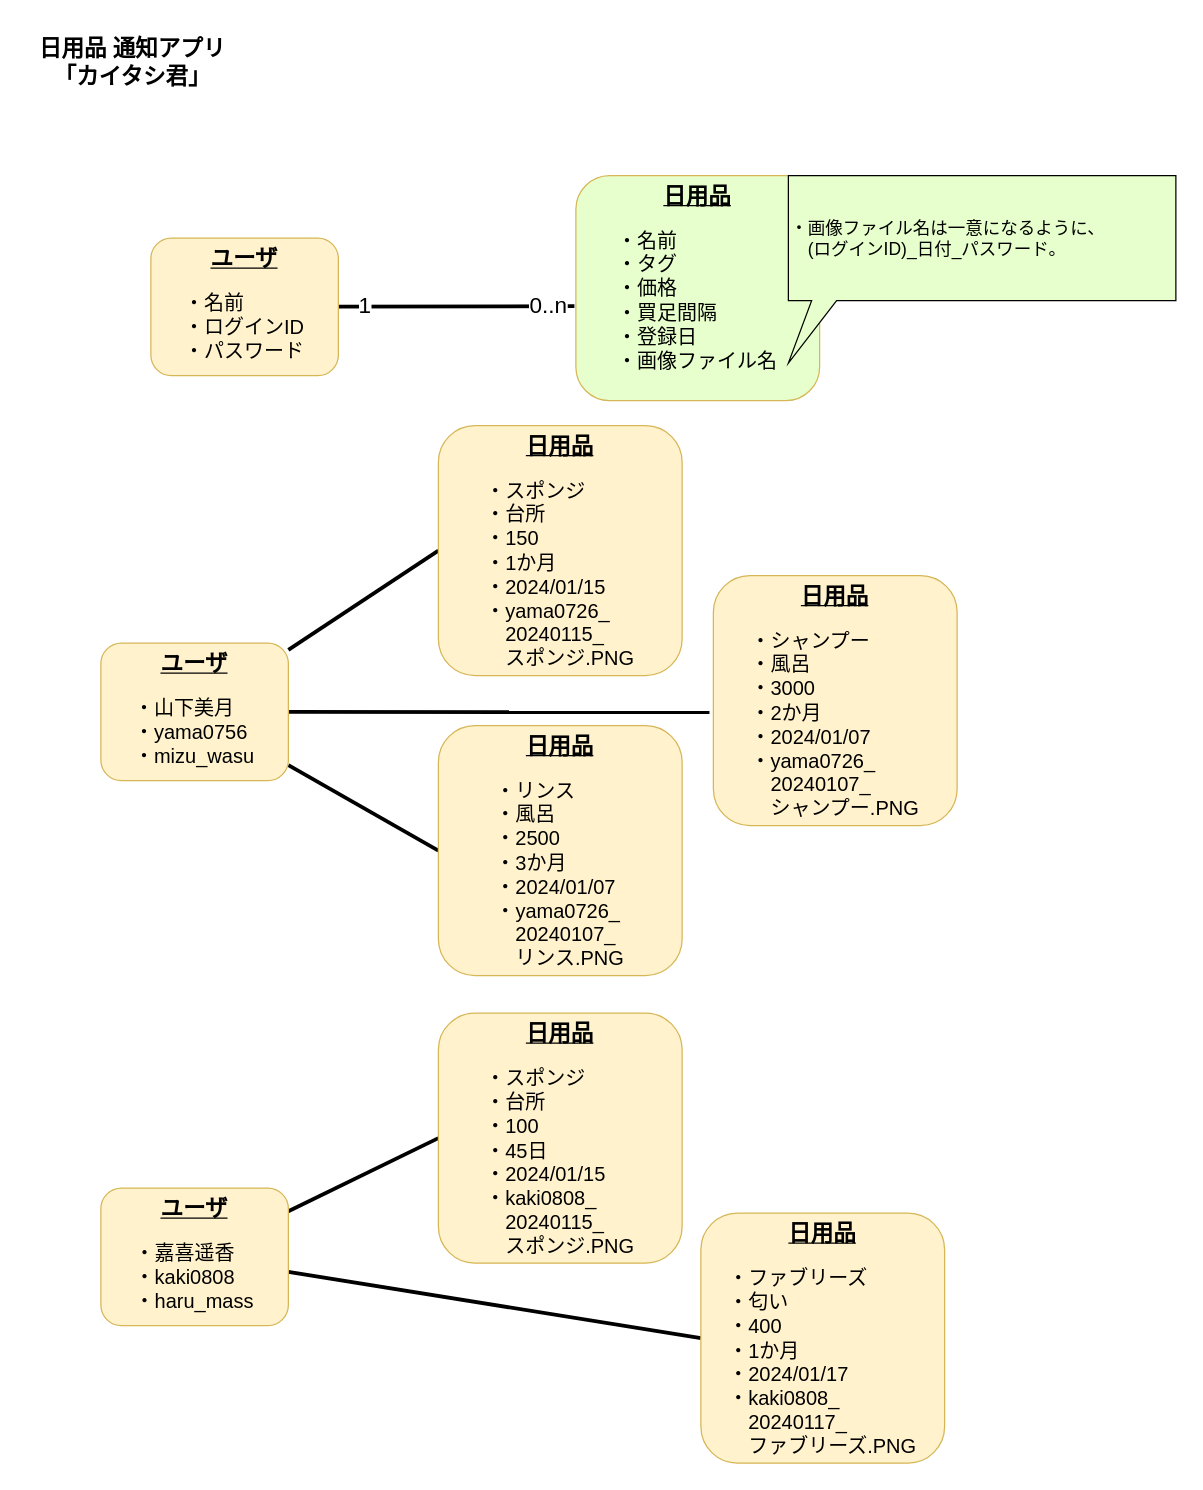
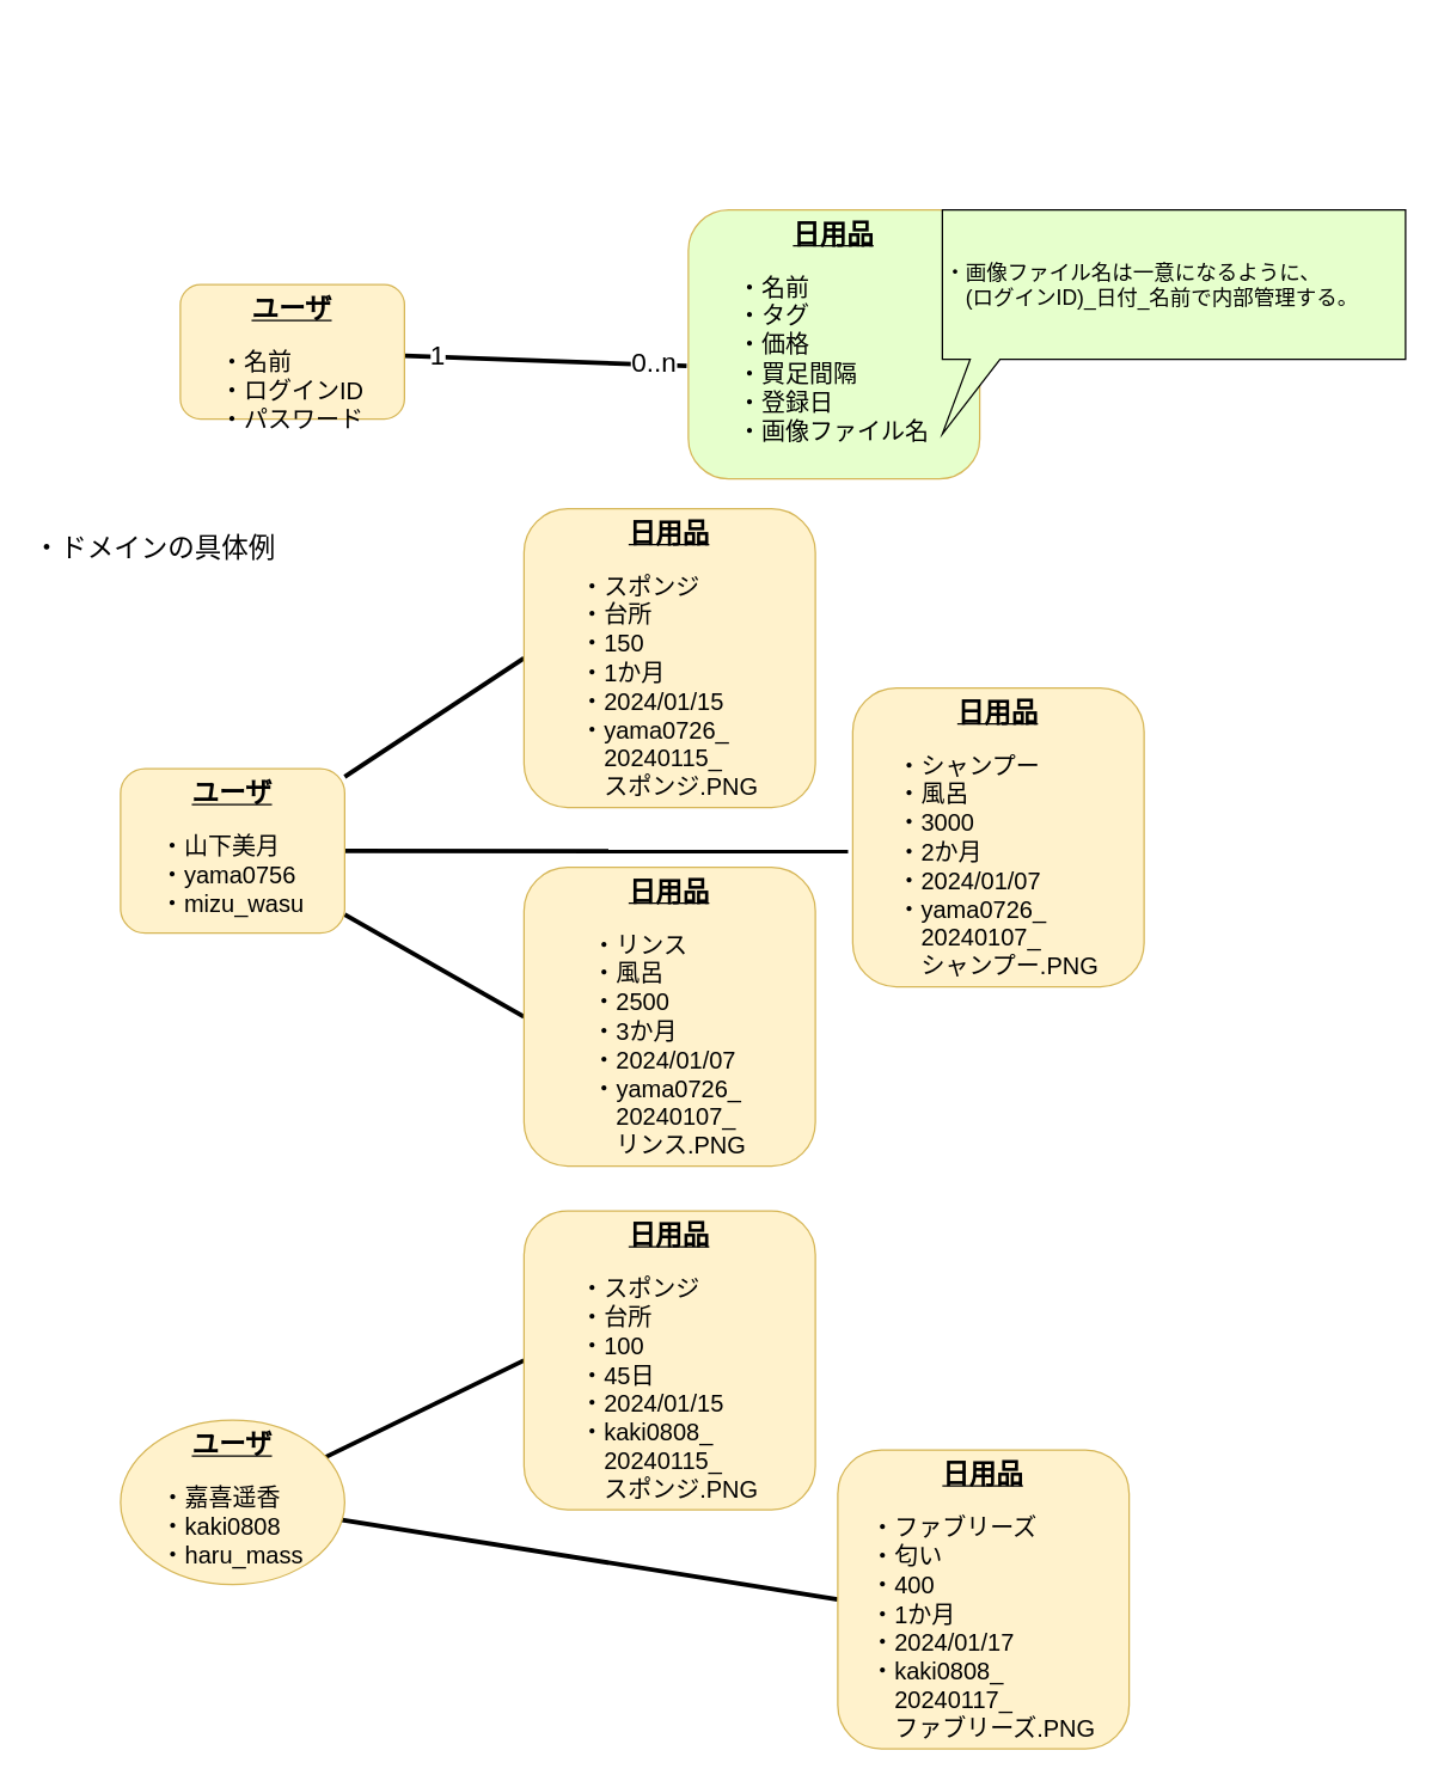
  <mxCell id="0" />
  <mxCell id="1" parent="0" />
- <mxCell id="2" value="&lt;b&gt;&lt;font style=&quot;font-size: 18px;&quot;&gt;日用品 通知アプリ&lt;br&gt;「カイタシ君」&lt;/font&gt;&lt;/b&gt;" style="text;html=1;align=center;verticalAlign=middle;resizable=0;points=[];autosize=1;strokeColor=none;fillColor=none;" vertex="1" parent="1"><mxGeometry x="20" y="20" width="170" height="60" as="geometry" /></mxCell>
  <mxCell id="3" value="&lt;span style=&quot;font-size: 18px;&quot;&gt;&lt;b&gt;&lt;u&gt;日用品&lt;/u&gt;&lt;/b&gt;&lt;/span&gt;&lt;br&gt;&lt;br&gt;&lt;div style=&quot;text-align: left;&quot;&gt;&lt;span style=&quot;font-size: 16px; background-color: initial;&quot;&gt;・名前&lt;/span&gt;&lt;/div&gt;&lt;div style=&quot;text-align: left;&quot;&gt;&lt;span style=&quot;font-size: 16px; background-color: initial;&quot;&gt;・タグ&lt;/span&gt;&lt;/div&gt;&lt;div style=&quot;text-align: left;&quot;&gt;&lt;span style=&quot;background-color: initial; font-size: 16px;&quot;&gt;・価格&lt;/span&gt;&lt;/div&gt;&lt;div style=&quot;text-align: left;&quot;&gt;&lt;span style=&quot;font-size: 16px; background-color: initial;&quot;&gt;・買足間隔&lt;/span&gt;&lt;/div&gt;&lt;div style=&quot;text-align: left;&quot;&gt;&lt;span style=&quot;font-size: 16px;&quot;&gt;・登録日&lt;/span&gt;&lt;/div&gt;&lt;div style=&quot;text-align: left;&quot;&gt;&lt;span style=&quot;font-size: 16px; background-color: initial;&quot;&gt;・画像ファイル名&lt;/span&gt;&lt;/div&gt;" style="rounded=1;whiteSpace=wrap;html=1;fillColor=#e6ffcc;strokeColor=#d6b656;verticalAlign=top;align=center;" vertex="1" parent="1"><mxGeometry x="460" y="140" width="195" height="180" as="geometry" /></mxCell>
  <mxCell id="4" style="edgeStyle=none;html=1;entryX=-0.006;entryY=0.58;entryDx=0;entryDy=0;entryPerimeter=0;fontSize=18;endArrow=none;endFill=0;strokeWidth=3;" edge="1" parent="1" source="7" target="3"><mxGeometry relative="1" as="geometry" /></mxCell>
  <mxCell id="5" value="1" style="edgeLabel;html=1;align=center;verticalAlign=middle;resizable=0;points=[];fontSize=18;" vertex="1" connectable="0" parent="4"><mxGeometry x="-0.776" y="1" relative="1" as="geometry"><mxPoint as="offset" /></mxGeometry></mxCell>
  <mxCell id="6" value="0..n" style="edgeLabel;html=1;align=center;verticalAlign=middle;resizable=0;points=[];fontSize=18;" vertex="1" connectable="0" parent="4"><mxGeometry x="0.794" y="-1" relative="1" as="geometry"><mxPoint x="-2" y="-2" as="offset" /></mxGeometry></mxCell>
- <mxCell id="7" value="&lt;span style=&quot;font-size: 18px;&quot;&gt;&lt;b&gt;&lt;u&gt;ユーザ&lt;/u&gt;&lt;/b&gt;&lt;/span&gt;&lt;br&gt;&lt;br&gt;&lt;div style=&quot;text-align: left;&quot;&gt;&lt;span style=&quot;font-size: 16px; background-color: initial;&quot;&gt;・名前&lt;/span&gt;&lt;/div&gt;&lt;div style=&quot;text-align: left;&quot;&gt;&lt;span style=&quot;font-size: 16px; background-color: initial;&quot;&gt;・ログインID&lt;/span&gt;&lt;/div&gt;&lt;div style=&quot;text-align: left;&quot;&gt;&lt;span style=&quot;background-color: initial; font-size: 16px;&quot;&gt;・パスワード&lt;/span&gt;&lt;/div&gt;" style="rounded=1;whiteSpace=wrap;html=1;fillColor=#fff2cc;strokeColor=#d6b656;verticalAlign=top;align=center;" vertex="1" parent="1"><mxGeometry x="120" y="190" width="150" height="110" as="geometry" /></mxCell>
+ <mxCell id="7" value="&lt;span style=&quot;font-size: 18px;&quot;&gt;&lt;b&gt;&lt;u&gt;ユーザ&lt;/u&gt;&lt;/b&gt;&lt;/span&gt;&lt;br&gt;&lt;br&gt;&lt;div style=&quot;text-align: left;&quot;&gt;&lt;span style=&quot;font-size: 16px; background-color: initial;&quot;&gt;・名前&lt;/span&gt;&lt;/div&gt;&lt;div style=&quot;text-align: left;&quot;&gt;&lt;span style=&quot;font-size: 16px; background-color: initial;&quot;&gt;・ログインID&lt;/span&gt;&lt;/div&gt;&lt;div style=&quot;text-align: left;&quot;&gt;&lt;span style=&quot;background-color: initial; font-size: 16px;&quot;&gt;・パスワード&lt;/span&gt;&lt;/div&gt;" style="rounded=1;whiteSpace=wrap;html=1;fillColor=#fff2cc;strokeColor=#d6b656;verticalAlign=top;align=center;" vertex="1" parent="1"><mxGeometry x="120" y="190" width="150" height="90" as="geometry" /></mxCell>
+ <mxCell id="8" value="&lt;font style=&quot;font-size: 18px;&quot;&gt;・ドメインの具体例&lt;/font&gt;" style="text;html=1;strokeColor=none;fillColor=none;align=left;verticalAlign=middle;whiteSpace=wrap;rounded=0;fontSize=24;" vertex="1" parent="1"><mxGeometry x="20" y="350" width="295" height="30" as="geometry" /></mxCell>
  <mxCell id="9" style="edgeStyle=none;html=1;entryX=0;entryY=0.5;entryDx=0;entryDy=0;strokeWidth=3;fontSize=18;endArrow=none;endFill=0;" edge="1" parent="1" source="12" target="16"><mxGeometry relative="1" as="geometry" /></mxCell>
  <mxCell id="10" style="edgeStyle=none;html=1;entryX=-0.016;entryY=0.546;entryDx=0;entryDy=0;entryPerimeter=0;strokeWidth=3;fontSize=18;endArrow=none;endFill=0;" edge="1" parent="1" source="12" target="17"><mxGeometry relative="1" as="geometry" /></mxCell>
  <mxCell id="11" style="edgeStyle=none;html=1;entryX=0;entryY=0.5;entryDx=0;entryDy=0;strokeWidth=3;fontSize=18;endArrow=none;endFill=0;" edge="1" parent="1" source="12" target="18"><mxGeometry relative="1" as="geometry" /></mxCell>
  <mxCell id="12" value="&lt;span style=&quot;font-size: 18px;&quot;&gt;&lt;b&gt;&lt;u&gt;ユーザ&lt;/u&gt;&lt;/b&gt;&lt;/span&gt;&lt;br&gt;&lt;br&gt;&lt;div style=&quot;text-align: left;&quot;&gt;&lt;span style=&quot;font-size: 16px; background-color: initial;&quot;&gt;・山下美月&lt;/span&gt;&lt;/div&gt;&lt;div style=&quot;text-align: left;&quot;&gt;&lt;span style=&quot;font-size: 16px; background-color: initial;&quot;&gt;・yama0756&lt;/span&gt;&lt;/div&gt;&lt;div style=&quot;text-align: left;&quot;&gt;&lt;span style=&quot;background-color: initial; font-size: 16px;&quot;&gt;・mizu_wasu&lt;/span&gt;&lt;/div&gt;" style="rounded=1;whiteSpace=wrap;html=1;fillColor=#fff2cc;strokeColor=#d6b656;verticalAlign=top;align=center;" vertex="1" parent="1"><mxGeometry x="80" y="514" width="150" height="110" as="geometry" /></mxCell>
  <mxCell id="13" style="edgeStyle=none;html=1;entryX=0;entryY=0.5;entryDx=0;entryDy=0;strokeWidth=3;fontSize=18;endArrow=none;endFill=0;" edge="1" parent="1" source="15" target="20"><mxGeometry relative="1" as="geometry" /></mxCell>
  <mxCell id="14" style="edgeStyle=none;html=1;entryX=0;entryY=0.5;entryDx=0;entryDy=0;strokeWidth=3;fontSize=18;endArrow=none;endFill=0;" edge="1" parent="1" source="15" target="21"><mxGeometry relative="1" as="geometry" /></mxCell>
- <mxCell id="15" value="&lt;span style=&quot;font-size: 18px;&quot;&gt;&lt;b&gt;&lt;u&gt;ユーザ&lt;/u&gt;&lt;/b&gt;&lt;/span&gt;&lt;br&gt;&lt;br&gt;&lt;div style=&quot;text-align: left;&quot;&gt;&lt;span style=&quot;font-size: 16px; background-color: initial;&quot;&gt;・嘉喜遥香&lt;/span&gt;&lt;/div&gt;&lt;div style=&quot;text-align: left;&quot;&gt;&lt;span style=&quot;font-size: 16px; background-color: initial;&quot;&gt;・kaki0808&lt;/span&gt;&lt;/div&gt;&lt;div style=&quot;text-align: left;&quot;&gt;&lt;span style=&quot;background-color: initial; font-size: 16px;&quot;&gt;・haru_mass&lt;/span&gt;&lt;/div&gt;" style="rounded=1;whiteSpace=wrap;html=1;fillColor=#fff2cc;strokeColor=#d6b656;verticalAlign=top;align=center;" vertex="1" parent="1"><mxGeometry x="80" y="950" width="150" height="110" as="geometry" /></mxCell>
+ <mxCell id="15" value="&lt;span style=&quot;font-size: 18px;&quot;&gt;&lt;b&gt;&lt;u&gt;ユーザ&lt;/u&gt;&lt;/b&gt;&lt;/span&gt;&lt;br&gt;&lt;br&gt;&lt;div style=&quot;text-align: left;&quot;&gt;&lt;span style=&quot;font-size: 16px; background-color: initial;&quot;&gt;・嘉喜遥香&lt;/span&gt;&lt;/div&gt;&lt;div style=&quot;text-align: left;&quot;&gt;&lt;span style=&quot;font-size: 16px; background-color: initial;&quot;&gt;・kaki0808&lt;/span&gt;&lt;/div&gt;&lt;div style=&quot;text-align: left;&quot;&gt;&lt;span style=&quot;background-color: initial; font-size: 16px;&quot;&gt;・haru_mass&lt;/span&gt;&lt;/div&gt;" style="ellipse;whiteSpace=wrap;html=1;fillColor=#fff2cc;strokeColor=#d6b656;verticalAlign=top;align=center;" vertex="1" parent="1"><mxGeometry x="80" y="950" width="150" height="110" as="geometry" /></mxCell>
  <mxCell id="16" value="&lt;span style=&quot;font-size: 18px;&quot;&gt;&lt;b&gt;&lt;u&gt;日用品&lt;/u&gt;&lt;/b&gt;&lt;/span&gt;&lt;br&gt;&lt;br&gt;&lt;div style=&quot;text-align: left;&quot;&gt;&lt;span style=&quot;font-size: 16px; background-color: initial;&quot;&gt;・スポンジ&lt;/span&gt;&lt;/div&gt;&lt;div style=&quot;text-align: left;&quot;&gt;&lt;span style=&quot;font-size: 16px; background-color: initial;&quot;&gt;・台所&lt;/span&gt;&lt;/div&gt;&lt;div style=&quot;text-align: left;&quot;&gt;&lt;span style=&quot;background-color: initial; font-size: 16px;&quot;&gt;・150&lt;/span&gt;&lt;/div&gt;&lt;div style=&quot;text-align: left;&quot;&gt;&lt;span style=&quot;font-size: 16px; background-color: initial;&quot;&gt;・1か月&lt;/span&gt;&lt;/div&gt;&lt;div style=&quot;text-align: left;&quot;&gt;&lt;span style=&quot;font-size: 16px; background-color: initial;&quot;&gt;・2024/01/15&lt;/span&gt;&lt;/div&gt;&lt;div style=&quot;text-align: left;&quot;&gt;&lt;span style=&quot;font-size: 16px; background-color: initial;&quot;&gt;・yama0726_&lt;/span&gt;&lt;/div&gt;&lt;div style=&quot;text-align: left;&quot;&gt;&lt;span style=&quot;font-size: 16px; background-color: initial;&quot;&gt;　20240115_&lt;/span&gt;&lt;/div&gt;&lt;div style=&quot;text-align: left;&quot;&gt;&lt;span style=&quot;font-size: 16px; background-color: initial;&quot;&gt;　スポンジ.PNG&lt;/span&gt;&lt;/div&gt;" style="rounded=1;whiteSpace=wrap;html=1;fillColor=#fff2cc;strokeColor=#d6b656;verticalAlign=top;align=center;" vertex="1" parent="1"><mxGeometry x="350" y="340" width="195" height="200" as="geometry" /></mxCell>
  <mxCell id="17" value="&lt;span style=&quot;font-size: 18px;&quot;&gt;&lt;b&gt;&lt;u&gt;日用品&lt;/u&gt;&lt;/b&gt;&lt;/span&gt;&lt;br&gt;&lt;br&gt;&lt;div style=&quot;text-align: left;&quot;&gt;&lt;span style=&quot;font-size: 16px; background-color: initial;&quot;&gt;・シャンプー&lt;/span&gt;&lt;/div&gt;&lt;div style=&quot;text-align: left;&quot;&gt;&lt;span style=&quot;font-size: 16px; background-color: initial;&quot;&gt;・風呂&lt;/span&gt;&lt;/div&gt;&lt;div style=&quot;text-align: left;&quot;&gt;&lt;span style=&quot;background-color: initial; font-size: 16px;&quot;&gt;・3000&lt;/span&gt;&lt;/div&gt;&lt;div style=&quot;text-align: left;&quot;&gt;&lt;span style=&quot;font-size: 16px; background-color: initial;&quot;&gt;・2か月&lt;/span&gt;&lt;/div&gt;&lt;div style=&quot;text-align: left;&quot;&gt;&lt;span style=&quot;font-size: 16px; background-color: initial;&quot;&gt;・2024/01/07&lt;/span&gt;&lt;/div&gt;&lt;div style=&quot;text-align: left;&quot;&gt;&lt;span style=&quot;font-size: 16px; background-color: initial;&quot;&gt;・&lt;/span&gt;&lt;span style=&quot;background-color: initial; font-size: 16px;&quot;&gt;yama0726_&lt;/span&gt;&lt;/div&gt;&lt;div style=&quot;text-align: left;&quot;&gt;&lt;span style=&quot;background-color: initial; font-size: 16px;&quot;&gt;　20240107_&lt;/span&gt;&lt;/div&gt;&lt;div style=&quot;border-color: var(--border-color); text-align: left;&quot;&gt;&lt;span style=&quot;border-color: var(--border-color); font-size: 16px; background-color: initial;&quot;&gt;　シャンプー.PNG&lt;/span&gt;&lt;/div&gt;" style="rounded=1;whiteSpace=wrap;html=1;fillColor=#fff2cc;strokeColor=#d6b656;verticalAlign=top;align=center;" vertex="1" parent="1"><mxGeometry x="570" y="460" width="195" height="200" as="geometry" /></mxCell>
  <mxCell id="18" value="&lt;span style=&quot;font-size: 18px;&quot;&gt;&lt;b&gt;&lt;u&gt;日用品&lt;/u&gt;&lt;/b&gt;&lt;/span&gt;&lt;br&gt;&lt;br&gt;&lt;div style=&quot;text-align: left;&quot;&gt;&lt;span style=&quot;font-size: 16px; background-color: initial;&quot;&gt;・リンス&lt;/span&gt;&lt;/div&gt;&lt;div style=&quot;text-align: left;&quot;&gt;&lt;span style=&quot;background-color: initial; font-size: 16px;&quot;&gt;・風呂&lt;/span&gt;&lt;/div&gt;&lt;div style=&quot;text-align: left;&quot;&gt;&lt;span style=&quot;background-color: initial; font-size: 16px;&quot;&gt;・2500&lt;/span&gt;&lt;/div&gt;&lt;div style=&quot;text-align: left;&quot;&gt;&lt;span style=&quot;font-size: 16px; background-color: initial;&quot;&gt;・3か月&lt;/span&gt;&lt;/div&gt;&lt;div style=&quot;text-align: left;&quot;&gt;&lt;span style=&quot;font-size: 16px; background-color: initial;&quot;&gt;・2024/01/07&lt;/span&gt;&lt;/div&gt;&lt;div style=&quot;text-align: left;&quot;&gt;&lt;span style=&quot;font-size: 16px; background-color: initial;&quot;&gt;・&lt;/span&gt;&lt;span style=&quot;background-color: initial; font-size: 16px;&quot;&gt;yama0726_&lt;/span&gt;&lt;/div&gt;&lt;div style=&quot;border-color: var(--border-color); text-align: left;&quot;&gt;&lt;span style=&quot;border-color: var(--border-color); background-color: initial; font-size: 16px;&quot;&gt;　20240107_&lt;/span&gt;&lt;/div&gt;&lt;div style=&quot;border-color: var(--border-color); text-align: left;&quot;&gt;&lt;span style=&quot;border-color: var(--border-color); font-size: 16px; background-color: initial;&quot;&gt;　リンス.PNG&lt;/span&gt;&lt;/div&gt;" style="rounded=1;whiteSpace=wrap;html=1;fillColor=#fff2cc;strokeColor=#d6b656;verticalAlign=top;align=center;" vertex="1" parent="1"><mxGeometry x="350" y="580" width="195" height="200" as="geometry" /></mxCell>
- <mxCell id="19" value="・画像ファイル名は一意になるように、&lt;br&gt;　(ログインID)_日付_パスワード。" style="shape=callout;whiteSpace=wrap;html=1;perimeter=calloutPerimeter;strokeColor=#000000;fontSize=14;fillColor=#E6FFCC;position2=0;align=left;size=50;position=0.06;" vertex="1" parent="1"><mxGeometry x="630" y="140" width="310" height="150" as="geometry" /></mxCell>
+ <mxCell id="19" value="・画像ファイル名は一意になるように、&lt;br&gt;　(ログインID)_日付_名前で内部管理する。" style="shape=callout;whiteSpace=wrap;html=1;perimeter=calloutPerimeter;strokeColor=#000000;fontSize=14;fillColor=#E6FFCC;position2=0;align=left;size=50;position=0.06;" vertex="1" parent="1"><mxGeometry x="630" y="140" width="310" height="150" as="geometry" /></mxCell>
  <mxCell id="20" value="&lt;span style=&quot;font-size: 18px;&quot;&gt;&lt;b&gt;&lt;u&gt;日用品&lt;/u&gt;&lt;/b&gt;&lt;/span&gt;&lt;br&gt;&lt;br&gt;&lt;div style=&quot;text-align: left;&quot;&gt;&lt;span style=&quot;font-size: 16px; background-color: initial;&quot;&gt;・スポンジ&lt;/span&gt;&lt;/div&gt;&lt;div style=&quot;text-align: left;&quot;&gt;&lt;span style=&quot;font-size: 16px; background-color: initial;&quot;&gt;・台所&lt;/span&gt;&lt;/div&gt;&lt;div style=&quot;text-align: left;&quot;&gt;&lt;span style=&quot;background-color: initial; font-size: 16px;&quot;&gt;・100&lt;/span&gt;&lt;/div&gt;&lt;div style=&quot;text-align: left;&quot;&gt;&lt;span style=&quot;font-size: 16px; background-color: initial;&quot;&gt;・45日&lt;/span&gt;&lt;/div&gt;&lt;div style=&quot;text-align: left;&quot;&gt;&lt;span style=&quot;font-size: 16px; background-color: initial;&quot;&gt;・2024/01/15&lt;/span&gt;&lt;/div&gt;&lt;div style=&quot;text-align: left;&quot;&gt;&lt;span style=&quot;font-size: 16px; background-color: initial;&quot;&gt;・kaki0808_&lt;/span&gt;&lt;/div&gt;&lt;div style=&quot;text-align: left;&quot;&gt;&lt;span style=&quot;font-size: 16px; background-color: initial;&quot;&gt;　20240115_&lt;/span&gt;&lt;/div&gt;&lt;div style=&quot;text-align: left;&quot;&gt;&lt;span style=&quot;font-size: 16px; background-color: initial;&quot;&gt;　スポンジ.PNG&lt;/span&gt;&lt;/div&gt;" style="rounded=1;whiteSpace=wrap;html=1;fillColor=#fff2cc;strokeColor=#d6b656;verticalAlign=top;align=center;" vertex="1" parent="1"><mxGeometry x="350" y="810" width="195" height="200" as="geometry" /></mxCell>
  <mxCell id="21" value="&lt;span style=&quot;font-size: 18px;&quot;&gt;&lt;b&gt;&lt;u&gt;日用品&lt;/u&gt;&lt;/b&gt;&lt;/span&gt;&lt;br&gt;&lt;br&gt;&lt;div style=&quot;text-align: left;&quot;&gt;&lt;span style=&quot;font-size: 16px; background-color: initial;&quot;&gt;・ファブリーズ&lt;/span&gt;&lt;/div&gt;&lt;div style=&quot;text-align: left;&quot;&gt;&lt;span style=&quot;font-size: 16px; background-color: initial;&quot;&gt;・匂い&lt;/span&gt;&lt;/div&gt;&lt;div style=&quot;text-align: left;&quot;&gt;&lt;span style=&quot;background-color: initial; font-size: 16px;&quot;&gt;・400&lt;/span&gt;&lt;/div&gt;&lt;div style=&quot;text-align: left;&quot;&gt;&lt;span style=&quot;font-size: 16px; background-color: initial;&quot;&gt;・1か月&lt;/span&gt;&lt;/div&gt;&lt;div style=&quot;text-align: left;&quot;&gt;&lt;span style=&quot;font-size: 16px; background-color: initial;&quot;&gt;・2024/01/17&lt;/span&gt;&lt;/div&gt;&lt;div style=&quot;text-align: left;&quot;&gt;&lt;span style=&quot;font-size: 16px; background-color: initial;&quot;&gt;・kaki0808_&lt;/span&gt;&lt;/div&gt;&lt;div style=&quot;text-align: left;&quot;&gt;&lt;span style=&quot;font-size: 16px; background-color: initial;&quot;&gt;　20240117_&lt;/span&gt;&lt;/div&gt;&lt;div style=&quot;text-align: left;&quot;&gt;&lt;span style=&quot;font-size: 16px; background-color: initial;&quot;&gt;　ファブリーズ.PNG&lt;/span&gt;&lt;/div&gt;" style="rounded=1;whiteSpace=wrap;html=1;fillColor=#fff2cc;strokeColor=#d6b656;verticalAlign=top;align=center;" vertex="1" parent="1"><mxGeometry x="560" y="970" width="195" height="200" as="geometry" /></mxCell>
